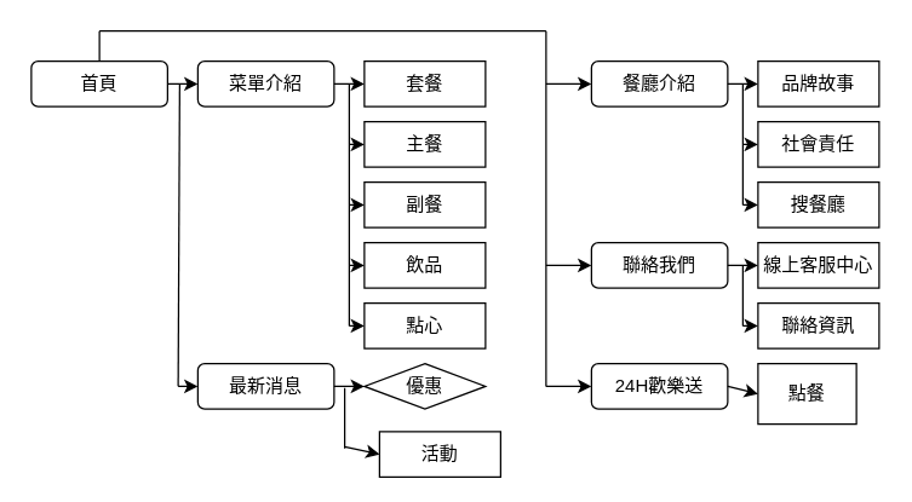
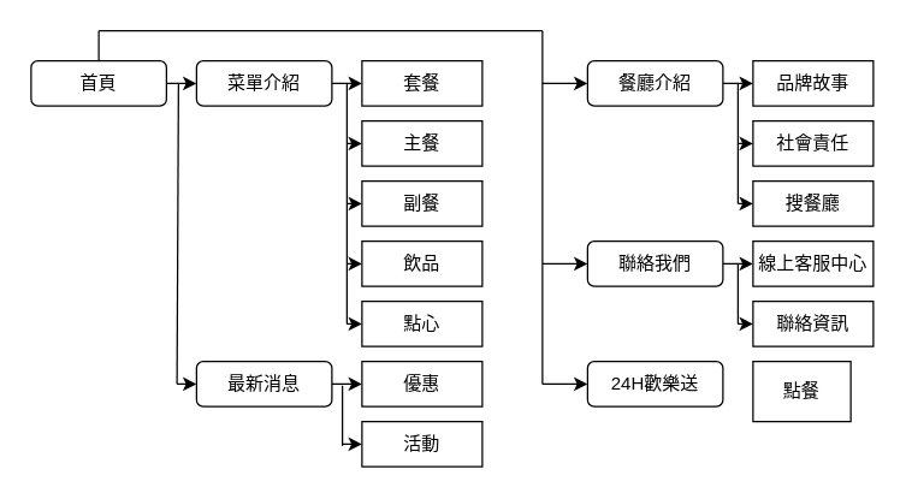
  <mxCell id="0" />
  <mxCell id="1" parent="0" />
  <mxCell id="2" value="菜單介紹" style="rounded=1;whiteSpace=wrap;html=1;" vertex="1" parent="1"><mxGeometry x="130" y="40" width="90" height="30" as="geometry" /></mxCell>
  <mxCell id="3" value="套餐" style="rounded=0;whiteSpace=wrap;html=1;" vertex="1" parent="1"><mxGeometry x="240" y="40" width="80" height="30" as="geometry" /></mxCell>
  <mxCell id="4" value="主餐" style="rounded=0;whiteSpace=wrap;html=1;" vertex="1" parent="1"><mxGeometry x="240" y="80" width="80" height="30" as="geometry" /></mxCell>
  <mxCell id="5" value="副餐" style="rounded=0;whiteSpace=wrap;html=1;" vertex="1" parent="1"><mxGeometry x="240" y="120" width="80" height="30" as="geometry" /></mxCell>
  <mxCell id="6" value="飲品" style="rounded=0;whiteSpace=wrap;html=1;" vertex="1" parent="1"><mxGeometry x="240" y="160" width="80" height="30" as="geometry" /></mxCell>
  <mxCell id="7" value="點心" style="rounded=0;whiteSpace=wrap;html=1;" vertex="1" parent="1"><mxGeometry x="240" y="200" width="80" height="30" as="geometry" /></mxCell>
  <mxCell id="8" value="最新消息" style="rounded=1;whiteSpace=wrap;html=1;" vertex="1" parent="1"><mxGeometry x="130" y="240" width="90" height="30" as="geometry" /></mxCell>
  <mxCell id="9" value="餐廳介紹" style="rounded=1;whiteSpace=wrap;html=1;" vertex="1" parent="1"><mxGeometry x="390" y="40" width="90" height="30" as="geometry" /></mxCell>
  <mxCell id="10" value="聯絡我們" style="rounded=1;whiteSpace=wrap;html=1;" vertex="1" parent="1"><mxGeometry x="390" y="160" width="90" height="30" as="geometry" /></mxCell>
  <mxCell id="11" value="24H歡樂送" style="rounded=1;whiteSpace=wrap;html=1;" vertex="1" parent="1"><mxGeometry x="390" y="240" width="90" height="30" as="geometry" /></mxCell>
  <mxCell id="12" value="首頁" style="rounded=1;whiteSpace=wrap;html=1;" vertex="1" parent="1"><mxGeometry x="20" y="40" width="90" height="30" as="geometry" /></mxCell>
- <mxCell id="13" value="優惠" style="rhombus;whiteSpace=wrap;html=1;" vertex="1" parent="1"><mxGeometry x="240" y="240" width="80" height="30" as="geometry" /></mxCell>
- <mxCell id="14" value="活動" style="rounded=0;whiteSpace=wrap;html=1;" vertex="1" parent="1"><mxGeometry x="250" y="285" width="80" height="30" as="geometry" /></mxCell>
+ <mxCell id="13" value="優惠" style="rounded=0;whiteSpace=wrap;html=1;" vertex="1" parent="1"><mxGeometry x="240" y="240" width="80" height="30" as="geometry" /></mxCell>
+ <mxCell id="14" value="活動" style="rounded=0;whiteSpace=wrap;html=1;" vertex="1" parent="1"><mxGeometry x="240" y="280" width="80" height="30" as="geometry" /></mxCell>
  <mxCell id="15" value="品牌故事" style="rounded=0;whiteSpace=wrap;html=1;" vertex="1" parent="1"><mxGeometry x="500" y="40" width="80" height="30" as="geometry" /></mxCell>
  <mxCell id="16" value="社會責任" style="rounded=0;whiteSpace=wrap;html=1;" vertex="1" parent="1"><mxGeometry x="500" y="80" width="80" height="30" as="geometry" /></mxCell>
  <mxCell id="17" value="搜餐廳" style="rounded=0;whiteSpace=wrap;html=1;" vertex="1" parent="1"><mxGeometry x="500" y="120" width="80" height="30" as="geometry" /></mxCell>
  <mxCell id="18" value="線上客服中心" style="rounded=0;whiteSpace=wrap;html=1;" vertex="1" parent="1"><mxGeometry x="500" y="160" width="80" height="30" as="geometry" /></mxCell>
  <mxCell id="19" value="聯絡資訊" style="rounded=0;whiteSpace=wrap;html=1;" vertex="1" parent="1"><mxGeometry x="500" y="200" width="80" height="30" as="geometry" /></mxCell>
  <mxCell id="20" value="點餐" style="rounded=0;whiteSpace=wrap;html=1;" vertex="1" parent="1"><mxGeometry x="500" y="240" width="65" height="40" as="geometry" /></mxCell>
  <mxCell id="21" value="" style="endArrow=classic;html=1;exitX=1;exitY=0.5;exitDx=0;exitDy=0;entryX=0;entryY=0.5;entryDx=0;entryDy=0;" edge="1" parent="1" source="12" target="2"><mxGeometry width="50" height="50" relative="1" as="geometry"><mxPoint x="110" y="180" as="sourcePoint" /><mxPoint x="160" y="130" as="targetPoint" /></mxGeometry></mxCell>
  <mxCell id="22" value="" style="endArrow=none;html=1;" edge="1" parent="1"><mxGeometry width="50" height="50" relative="1" as="geometry"><mxPoint x="117" y="255" as="sourcePoint" /><mxPoint x="118" y="55" as="targetPoint" /></mxGeometry></mxCell>
  <mxCell id="23" value="" style="endArrow=classic;html=1;entryX=0;entryY=0.5;entryDx=0;entryDy=0;" edge="1" parent="1" target="8"><mxGeometry width="50" height="50" relative="1" as="geometry"><mxPoint x="117" y="255" as="sourcePoint" /><mxPoint x="110" y="280" as="targetPoint" /></mxGeometry></mxCell>
  <mxCell id="24" value="" style="endArrow=none;html=1;" edge="1" parent="1"><mxGeometry width="50" height="50" relative="1" as="geometry"><mxPoint x="227" y="296" as="sourcePoint" /><mxPoint x="227" y="256" as="targetPoint" /></mxGeometry></mxCell>
  <mxCell id="25" value="" style="endArrow=classic;html=1;exitX=1;exitY=0.5;exitDx=0;exitDy=0;entryX=0;entryY=0.5;entryDx=0;entryDy=0;" edge="1" parent="1" source="8" target="13"><mxGeometry width="50" height="50" relative="1" as="geometry"><mxPoint x="380" y="370" as="sourcePoint" /><mxPoint x="430" y="320" as="targetPoint" /></mxGeometry></mxCell>
  <mxCell id="26" value="" style="endArrow=classic;html=1;entryX=0;entryY=0.5;entryDx=0;entryDy=0;" edge="1" parent="1" target="14"><mxGeometry width="50" height="50" relative="1" as="geometry"><mxPoint x="227" y="295" as="sourcePoint" /><mxPoint x="220" y="310" as="targetPoint" /></mxGeometry></mxCell>
  <mxCell id="27" value="" style="endArrow=classic;html=1;entryX=0;entryY=0.5;entryDx=0;entryDy=0;" edge="1" parent="1" target="4"><mxGeometry width="50" height="50" relative="1" as="geometry"><mxPoint x="230" y="95" as="sourcePoint" /><mxPoint x="210" y="120" as="targetPoint" /></mxGeometry></mxCell>
  <mxCell id="28" value="" style="endArrow=classic;html=1;entryX=0;entryY=0.5;entryDx=0;entryDy=0;" edge="1" parent="1" target="5"><mxGeometry width="50" height="50" relative="1" as="geometry"><mxPoint x="230" y="135" as="sourcePoint" /><mxPoint x="160" y="340" as="targetPoint" /></mxGeometry></mxCell>
  <mxCell id="29" value="" style="endArrow=classic;html=1;entryX=0;entryY=0.5;entryDx=0;entryDy=0;" edge="1" parent="1" target="6"><mxGeometry width="50" height="50" relative="1" as="geometry"><mxPoint x="230" y="175" as="sourcePoint" /><mxPoint x="230" y="370" as="targetPoint" /></mxGeometry></mxCell>
  <mxCell id="30" value="" style="endArrow=classic;html=1;entryX=0;entryY=0.5;entryDx=0;entryDy=0;" edge="1" parent="1" target="7"><mxGeometry width="50" height="50" relative="1" as="geometry"><mxPoint x="230" y="215" as="sourcePoint" /><mxPoint x="190" y="130" as="targetPoint" /></mxGeometry></mxCell>
  <mxCell id="31" value="" style="endArrow=classic;html=1;entryX=0;entryY=0.5;entryDx=0;entryDy=0;exitX=1;exitY=0.5;exitDx=0;exitDy=0;" edge="1" parent="1" source="2" target="3"><mxGeometry width="50" height="50" relative="1" as="geometry"><mxPoint x="160" y="160" as="sourcePoint" /><mxPoint x="210" y="110" as="targetPoint" /></mxGeometry></mxCell>
  <mxCell id="32" value="" style="endArrow=none;html=1;" edge="1" parent="1"><mxGeometry width="50" height="50" relative="1" as="geometry"><mxPoint x="230" y="215" as="sourcePoint" /><mxPoint x="230" y="55" as="targetPoint" /></mxGeometry></mxCell>
  <mxCell id="33" value="" style="endArrow=none;html=1;" edge="1" parent="1"><mxGeometry width="50" height="50" relative="1" as="geometry"><mxPoint x="360" y="255" as="sourcePoint" /><mxPoint x="360" y="20" as="targetPoint" /></mxGeometry></mxCell>
  <mxCell id="34" value="" style="endArrow=classic;html=1;entryX=0;entryY=0.5;entryDx=0;entryDy=0;" edge="1" parent="1" target="9"><mxGeometry width="50" height="50" relative="1" as="geometry"><mxPoint x="360" y="55" as="sourcePoint" /><mxPoint x="450" y="90" as="targetPoint" /></mxGeometry></mxCell>
  <mxCell id="35" value="" style="endArrow=classic;html=1;entryX=0;entryY=0.5;entryDx=0;entryDy=0;" edge="1" parent="1" target="10"><mxGeometry width="50" height="50" relative="1" as="geometry"><mxPoint x="360" y="175" as="sourcePoint" /><mxPoint x="360" y="370" as="targetPoint" /></mxGeometry></mxCell>
  <mxCell id="36" value="" style="endArrow=classic;html=1;entryX=0;entryY=0.5;entryDx=0;entryDy=0;" edge="1" parent="1" target="11"><mxGeometry width="50" height="50" relative="1" as="geometry"><mxPoint x="360" y="255" as="sourcePoint" /><mxPoint x="540" y="240" as="targetPoint" /></mxGeometry></mxCell>
  <mxCell id="37" value="" style="endArrow=none;html=1;" edge="1" parent="1"><mxGeometry width="50" height="50" relative="1" as="geometry"><mxPoint x="65" y="20" as="sourcePoint" /><mxPoint x="360" y="20" as="targetPoint" /></mxGeometry></mxCell>
  <mxCell id="38" value="" style="endArrow=none;html=1;entryX=0.5;entryY=0;entryDx=0;entryDy=0;" edge="1" parent="1" target="12"><mxGeometry width="50" height="50" relative="1" as="geometry"><mxPoint x="65" y="20" as="sourcePoint" /><mxPoint x="120" y="100" as="targetPoint" /></mxGeometry></mxCell>
  <mxCell id="39" value="" style="endArrow=classic;html=1;entryX=0;entryY=0.5;entryDx=0;entryDy=0;exitX=1;exitY=0.5;exitDx=0;exitDy=0;" edge="1" parent="1" source="9" target="15"><mxGeometry width="50" height="50" relative="1" as="geometry"><mxPoint x="490" y="390" as="sourcePoint" /><mxPoint x="540" y="340" as="targetPoint" /></mxGeometry></mxCell>
  <mxCell id="40" value="" style="endArrow=classic;html=1;entryX=0;entryY=0.5;entryDx=0;entryDy=0;" edge="1" parent="1" target="16"><mxGeometry width="50" height="50" relative="1" as="geometry"><mxPoint x="490" y="95" as="sourcePoint" /><mxPoint x="440" y="70" as="targetPoint" /></mxGeometry></mxCell>
  <mxCell id="41" value="" style="endArrow=classic;html=1;entryX=0;entryY=0.5;entryDx=0;entryDy=0;" edge="1" parent="1" target="17"><mxGeometry width="50" height="50" relative="1" as="geometry"><mxPoint x="490" y="135" as="sourcePoint" /><mxPoint x="430" y="360" as="targetPoint" /></mxGeometry></mxCell>
  <mxCell id="42" value="" style="endArrow=classic;html=1;entryX=0;entryY=0.5;entryDx=0;entryDy=0;exitX=1;exitY=0.5;exitDx=0;exitDy=0;" edge="1" parent="1" source="10" target="18"><mxGeometry width="50" height="50" relative="1" as="geometry"><mxPoint x="460" y="370" as="sourcePoint" /><mxPoint x="510" y="320" as="targetPoint" /></mxGeometry></mxCell>
  <mxCell id="43" value="" style="endArrow=classic;html=1;entryX=0;entryY=0.5;entryDx=0;entryDy=0;" edge="1" parent="1" target="19"><mxGeometry width="50" height="50" relative="1" as="geometry"><mxPoint x="490" y="215" as="sourcePoint" /><mxPoint x="380" y="330" as="targetPoint" /></mxGeometry></mxCell>
- <mxCell id="44" value="" style="endArrow=classic;html=1;entryX=0;entryY=0.5;entryDx=0;entryDy=0;exitX=1;exitY=0.5;exitDx=0;exitDy=0;" edge="1" parent="1" source="11" target="20"><mxGeometry width="50" height="50" relative="1" as="geometry"><mxPoint x="490" y="360" as="sourcePoint" /><mxPoint x="540" y="310" as="targetPoint" /></mxGeometry></mxCell>
  <mxCell id="45" value="" style="endArrow=none;html=1;" edge="1" parent="1"><mxGeometry width="50" height="50" relative="1" as="geometry"><mxPoint x="490" y="135" as="sourcePoint" /><mxPoint x="490" y="55" as="targetPoint" /></mxGeometry></mxCell>
  <mxCell id="46" value="" style="endArrow=none;html=1;" edge="1" parent="1"><mxGeometry width="50" height="50" relative="1" as="geometry"><mxPoint x="490" y="215" as="sourcePoint" /><mxPoint x="490" y="175" as="targetPoint" /></mxGeometry></mxCell>
